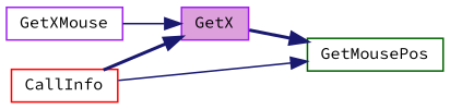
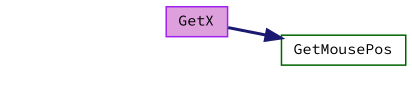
  digraph {
    fontname="Source Code Pro"
    rankdir=LR
    node [color=purple fillcolor=white fontname="Source Code Pro" fontsize=10 shape=record style=filled]
    edge [color=midnightblue fontname="Source Code Pro" fontsize=10 labelfontname=Helvetica labelfontsize=10 style=bold]
-   n1 [color=red fontcolor=black height=0.2 label=CallInfo width=0.4]
    n2 [fillcolor=plum height=0.2 label=GetX width=0.4]
    n3 [color=darkgreen height=0.2 label=GetMousePos width=0.4]
-   n4 [height=0.2 label=GetXMouse width=0.4]
-   n1 -> n2
-   n1 -> n3 [style=solid]
    n2 -> n3
-   n4 -> n2 [style=solid]
  }
